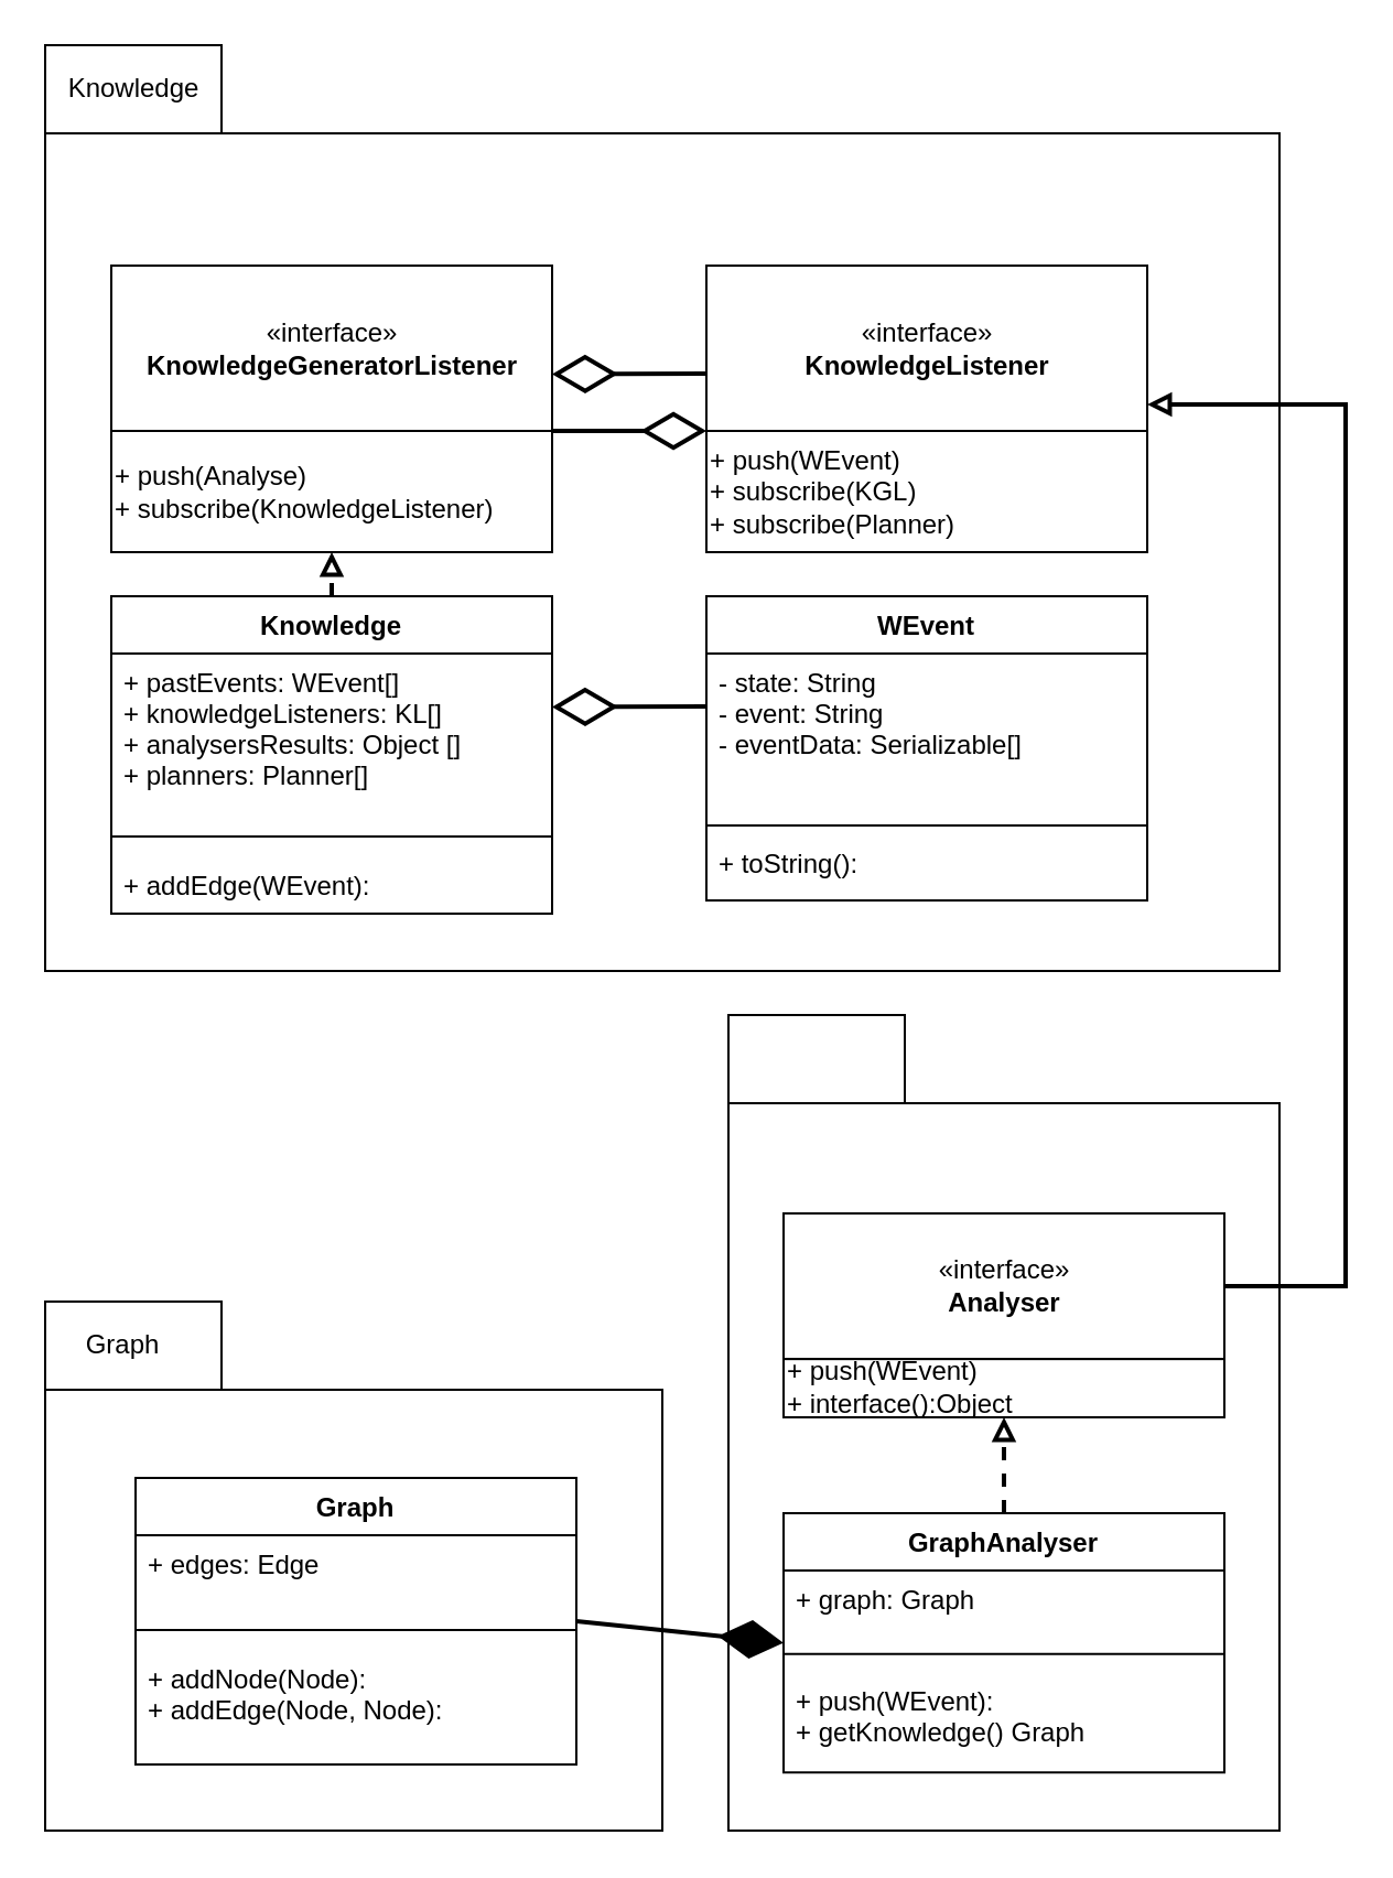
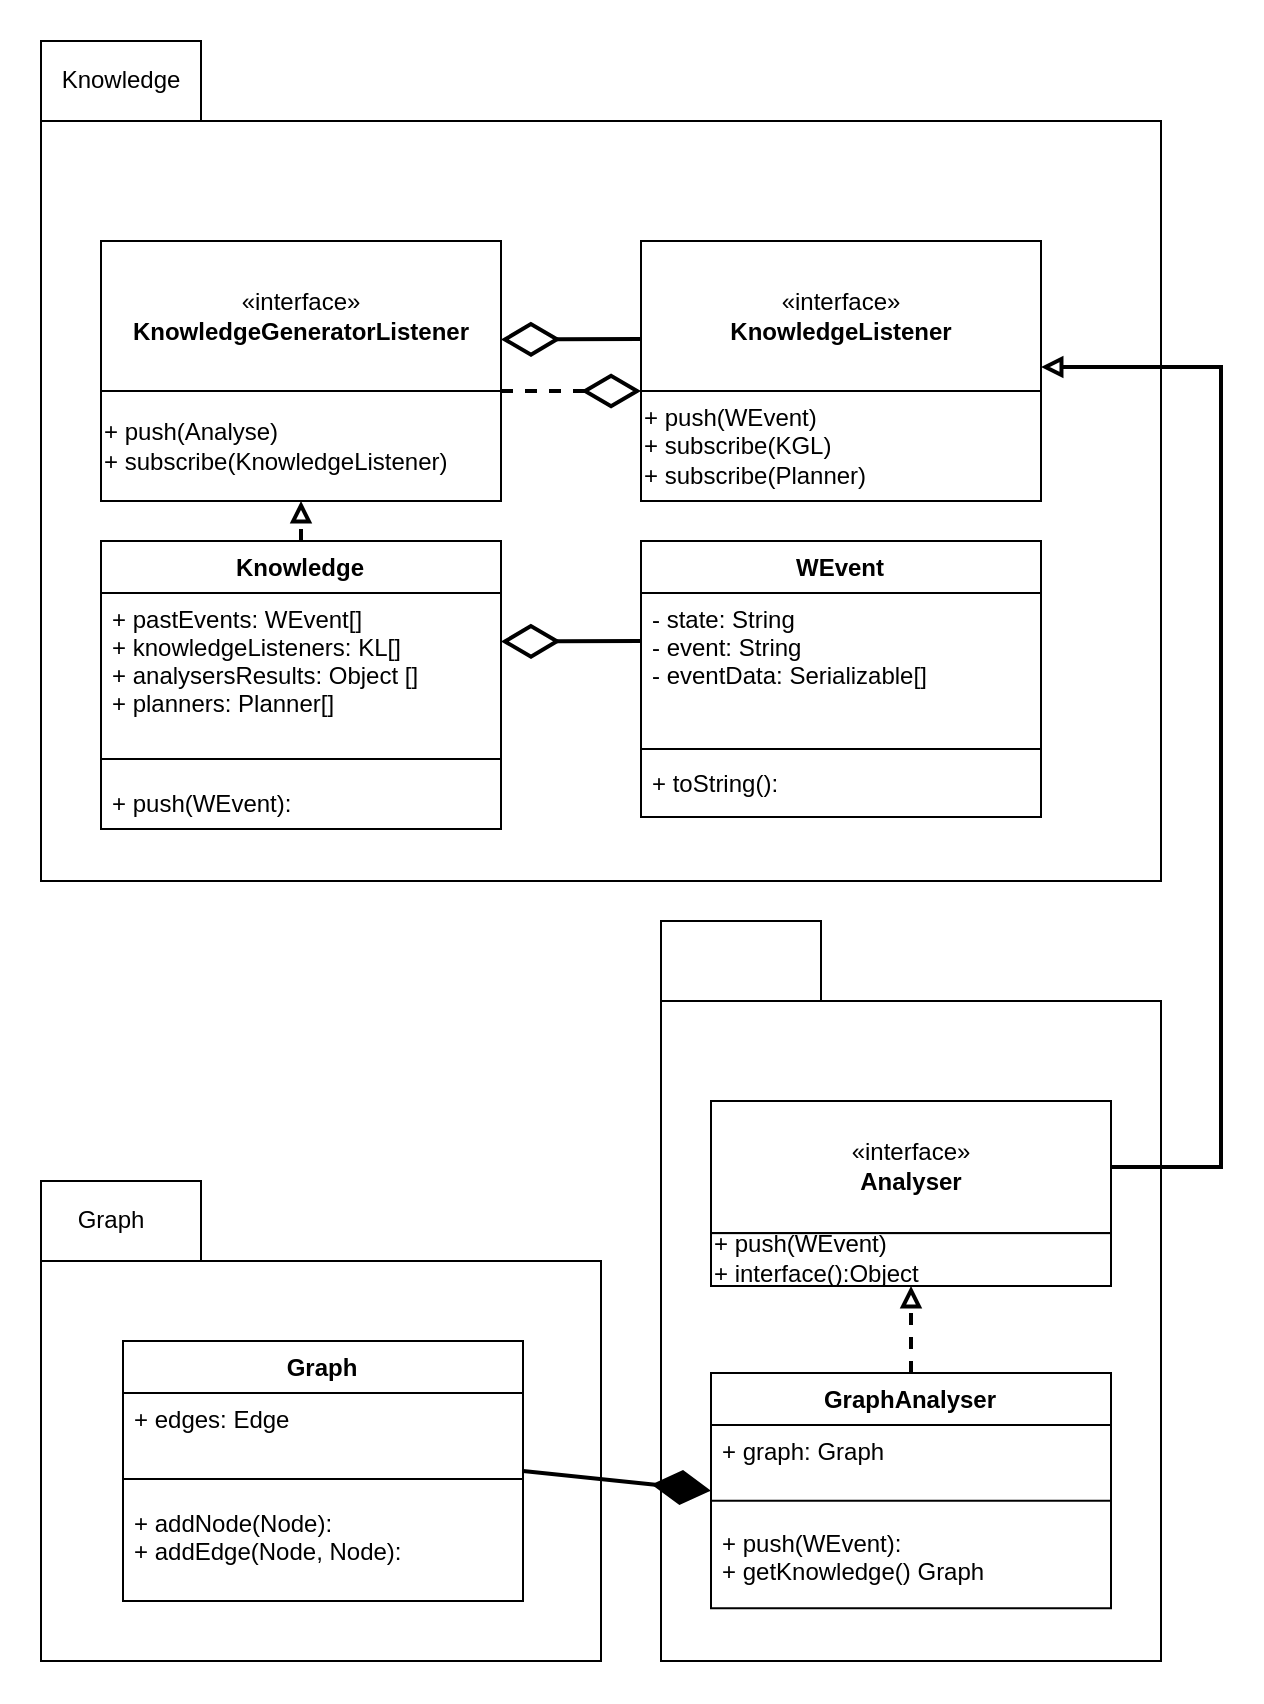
  <mxCell id="0" />
  <mxCell id="1" parent="0" />
  <mxCell id="2" value="" style="group" parent="1" vertex="1" connectable="0"><mxGeometry x="70" y="488.81" width="280" height="240" as="geometry" /></mxCell>
  <mxCell id="3" value="" style="group" vertex="1" connectable="0" parent="2"><mxGeometry x="-50" y="101.19" width="280" height="240" as="geometry" /></mxCell>
  <mxCell id="4" value="" style="shape=folder;fontStyle=1;spacingTop=10;tabWidth=80;tabHeight=40;tabPosition=left;html=1;" parent="3" vertex="1"><mxGeometry width="280" height="240" as="geometry" /></mxCell>
  <mxCell id="5" value="Graph" style="text;html=1;align=center;verticalAlign=middle;resizable=0;points=[];autosize=1;strokeColor=none;" parent="3" vertex="1"><mxGeometry x="10" y="10" width="50" height="20" as="geometry" /></mxCell>
  <mxCell id="6" value="Graph" style="swimlane;fontStyle=1;align=center;verticalAlign=top;childLayout=stackLayout;horizontal=1;startSize=26;horizontalStack=0;resizeParent=1;resizeParentMax=0;resizeLast=0;collapsible=1;marginBottom=0;" parent="3" vertex="1"><mxGeometry x="41" y="80" width="200" height="130" as="geometry" /></mxCell>
  <mxCell id="7" value="+ edges: Edge&#10;&#10;&#10;&#10;&#10;" style="text;strokeColor=none;fillColor=none;align=left;verticalAlign=top;spacingLeft=4;spacingRight=4;overflow=hidden;rotatable=0;points=[[0,0.5],[1,0.5]];portConstraint=eastwest;" parent="6" vertex="1"><mxGeometry y="26" width="200" height="34" as="geometry" /></mxCell>
  <mxCell id="8" value="" style="line;strokeWidth=1;fillColor=none;align=left;verticalAlign=middle;spacingTop=-1;spacingLeft=3;spacingRight=3;rotatable=0;labelPosition=right;points=[];portConstraint=eastwest;" parent="6" vertex="1"><mxGeometry y="60" width="200" height="18" as="geometry" /></mxCell>
  <mxCell id="9" value="+ addNode(Node):&#10;+ addEdge(Node, Node):" style="text;strokeColor=none;fillColor=none;align=left;verticalAlign=top;spacingLeft=4;spacingRight=4;overflow=hidden;rotatable=0;points=[[0,0.5],[1,0.5]];portConstraint=eastwest;" parent="6" vertex="1"><mxGeometry y="78" width="200" height="52" as="geometry" /></mxCell>
  <mxCell id="10" value="" style="group" parent="1" vertex="1" connectable="0"><mxGeometry x="20" y="20" width="560" height="420" as="geometry" /></mxCell>
  <mxCell id="11" value="" style="shape=folder;fontStyle=1;spacingTop=10;tabWidth=80;tabHeight=40;tabPosition=left;html=1;" parent="10" vertex="1"><mxGeometry width="560" height="420" as="geometry" /></mxCell>
  <mxCell id="12" value="Knowledge" style="text;html=1;align=center;verticalAlign=middle;resizable=0;points=[];autosize=1;strokeColor=none;" parent="10" vertex="1"><mxGeometry x="5" y="10" width="70" height="20" as="geometry" /></mxCell>
  <mxCell id="13" style="edgeStyle=orthogonalEdgeStyle;rounded=0;orthogonalLoop=1;jettySize=auto;html=1;exitX=0.5;exitY=0;exitDx=0;exitDy=0;entryX=0.5;entryY=1;entryDx=0;entryDy=0;endArrow=block;endFill=0;strokeWidth=2;dashed=1;" parent="1" source="14" target="20" edge="1"><mxGeometry relative="1" as="geometry" /></mxCell>
  <mxCell id="14" value="Knowledge" style="swimlane;fontStyle=1;align=center;verticalAlign=top;childLayout=stackLayout;horizontal=1;startSize=26;horizontalStack=0;resizeParent=1;resizeParentMax=0;resizeLast=0;collapsible=1;marginBottom=0;" parent="1" vertex="1"><mxGeometry x="50" y="270" width="200" height="144" as="geometry" /></mxCell>
  <mxCell id="15" value="+ pastEvents: WEvent[]&#10;+ knowledgeListeners: KL[]&#10;+ analysersResults: Object []&#10;+ planners: Planner[]&#10;&#10;&#10;&#10;&#10;" style="text;strokeColor=none;fillColor=none;align=left;verticalAlign=top;spacingLeft=4;spacingRight=4;overflow=hidden;rotatable=0;points=[[0,0.5],[1,0.5]];portConstraint=eastwest;" parent="14" vertex="1"><mxGeometry y="26" width="200" height="74" as="geometry" /></mxCell>
  <mxCell id="16" value="" style="line;strokeWidth=1;fillColor=none;align=left;verticalAlign=middle;spacingTop=-1;spacingLeft=3;spacingRight=3;rotatable=0;labelPosition=right;points=[];portConstraint=eastwest;" parent="14" vertex="1"><mxGeometry y="100" width="200" height="18" as="geometry" /></mxCell>
- <mxCell id="17" value="+ addEdge(WEvent):" style="text;strokeColor=none;fillColor=none;align=left;verticalAlign=top;spacingLeft=4;spacingRight=4;overflow=hidden;rotatable=0;points=[[0,0.5],[1,0.5]];portConstraint=eastwest;" parent="14" vertex="1"><mxGeometry y="118" width="200" height="26" as="geometry" /></mxCell>
+ <mxCell id="17" value="+ push(WEvent):" style="text;strokeColor=none;fillColor=none;align=left;verticalAlign=top;spacingLeft=4;spacingRight=4;overflow=hidden;rotatable=0;points=[[0,0.5],[1,0.5]];portConstraint=eastwest;" parent="14" vertex="1"><mxGeometry y="118" width="200" height="26" as="geometry" /></mxCell>
  <mxCell id="18" value="" style="group" parent="1" vertex="1" connectable="0"><mxGeometry x="50" y="120" width="200" height="130" as="geometry" /></mxCell>
  <mxCell id="19" value="«interface»&lt;br&gt;&lt;span style=&quot;font-weight: 700&quot;&gt;KnowledgeGeneratorListener&lt;/span&gt;" style="html=1;" parent="18" vertex="1"><mxGeometry width="200" height="75" as="geometry" /></mxCell>
  <mxCell id="20" value="+ push(Analyse)&lt;br&gt;+ subscribe(KnowledgeListener)&lt;br&gt;" style="html=1;align=left;" parent="18" vertex="1"><mxGeometry y="75" width="200" height="55" as="geometry" /></mxCell>
  <mxCell id="21" value="WEvent" style="swimlane;fontStyle=1;align=center;verticalAlign=top;childLayout=stackLayout;horizontal=1;startSize=26;horizontalStack=0;resizeParent=1;resizeParentMax=0;resizeLast=0;collapsible=1;marginBottom=0;" parent="1" vertex="1"><mxGeometry x="320" y="270" width="200" height="138" as="geometry" /></mxCell>
  <mxCell id="22" value="- state: String&#10;- event: String&#10;- eventData: Serializable[]&#10;" style="text;strokeColor=none;fillColor=none;align=left;verticalAlign=top;spacingLeft=4;spacingRight=4;overflow=hidden;rotatable=0;points=[[0,0.5],[1,0.5]];portConstraint=eastwest;" parent="21" vertex="1"><mxGeometry y="26" width="200" height="74" as="geometry" /></mxCell>
  <mxCell id="23" value="" style="line;strokeWidth=1;fillColor=none;align=left;verticalAlign=middle;spacingTop=-1;spacingLeft=3;spacingRight=3;rotatable=0;labelPosition=right;points=[];portConstraint=eastwest;" parent="21" vertex="1"><mxGeometry y="100" width="200" height="8" as="geometry" /></mxCell>
  <mxCell id="24" value="+ toString():" style="text;strokeColor=none;fillColor=none;align=left;verticalAlign=top;spacingLeft=4;spacingRight=4;overflow=hidden;rotatable=0;points=[[0,0.5],[1,0.5]];portConstraint=eastwest;" parent="21" vertex="1"><mxGeometry y="108" width="200" height="30" as="geometry" /></mxCell>
  <mxCell id="25" value="" style="group" parent="1" vertex="1" connectable="0"><mxGeometry x="320" y="120" width="200" height="130" as="geometry" /></mxCell>
  <mxCell id="26" value="«interface»&lt;br&gt;&lt;span style=&quot;font-weight: 700&quot;&gt;KnowledgeListener&lt;/span&gt;" style="html=1;" parent="25" vertex="1"><mxGeometry width="200" height="75" as="geometry" /></mxCell>
  <mxCell id="27" value="+ push(WEvent)&lt;br&gt;+ subscribe(KGL)&lt;br&gt;+ subscribe(Planner)" style="html=1;align=left;" parent="25" vertex="1"><mxGeometry y="75" width="200" height="55" as="geometry" /></mxCell>
  <mxCell id="28" value="" style="endArrow=diamondThin;endFill=0;endSize=24;html=1;strokeWidth=2;" parent="1" edge="1"><mxGeometry width="160" relative="1" as="geometry"><mxPoint x="320" y="169" as="sourcePoint" /><mxPoint x="250" y="169.25" as="targetPoint" /></mxGeometry></mxCell>
- <mxCell id="29" value="" style="endArrow=diamondThin;endFill=0;endSize=24;html=1;strokeWidth=2;entryX=0;entryY=1;entryDx=0;entryDy=0;exitX=1;exitY=0;exitDx=0;exitDy=0;" parent="1" source="20" target="26" edge="1"><mxGeometry width="160" relative="1" as="geometry"><mxPoint x="170" y="20" as="sourcePoint" /><mxPoint x="260" y="208.66" as="targetPoint" /></mxGeometry></mxCell>
+ <mxCell id="29" value="" style="endArrow=diamondThin;endFill=0;endSize=24;html=1;strokeWidth=2;entryX=0;entryY=1;entryDx=0;entryDy=0;exitX=1;exitY=0;exitDx=0;exitDy=0;dashed=1;" parent="1" source="20" target="26" edge="1"><mxGeometry width="160" relative="1" as="geometry"><mxPoint x="170" y="20" as="sourcePoint" /><mxPoint x="260" y="208.66" as="targetPoint" /></mxGeometry></mxCell>
  <mxCell id="30" value="" style="endArrow=diamondThin;endFill=0;endSize=24;html=1;strokeWidth=2;" parent="1" edge="1"><mxGeometry width="160" relative="1" as="geometry"><mxPoint x="320" y="320" as="sourcePoint" /><mxPoint x="250" y="320.25" as="targetPoint" /></mxGeometry></mxCell>
  <mxCell id="31" value="" style="group" parent="1" vertex="1" connectable="0"><mxGeometry x="330" y="460" width="250" height="370" as="geometry" /></mxCell>
  <mxCell id="32" value="" style="shape=folder;fontStyle=1;spacingTop=10;tabWidth=80;tabHeight=40;tabPosition=left;html=1;" parent="31" vertex="1"><mxGeometry width="250" height="370" as="geometry" /></mxCell>
  <mxCell id="33" value="" style="group" parent="31" vertex="1" connectable="0"><mxGeometry x="25" y="89.995" width="200" height="92.5" as="geometry" /></mxCell>
  <mxCell id="34" value="«interface»&lt;br&gt;&lt;span style=&quot;font-weight: 700&quot;&gt;Analyser&lt;/span&gt;" style="html=1;" parent="33" vertex="1"><mxGeometry width="200" height="66.071" as="geometry" /></mxCell>
  <mxCell id="35" value="+ push(WEvent)&lt;br&gt;+ interface():Object" style="html=1;align=left;" parent="33" vertex="1"><mxGeometry y="66.071" width="200" height="26.429" as="geometry" /></mxCell>
  <mxCell id="36" value="GraphAnalyser" style="swimlane;fontStyle=1;align=center;verticalAlign=top;childLayout=stackLayout;horizontal=1;startSize=26;horizontalStack=0;resizeParent=1;resizeParentMax=0;resizeLast=0;collapsible=1;marginBottom=0;" parent="31" vertex="1"><mxGeometry x="25" y="226.002" width="200" height="117.619" as="geometry"><mxRectangle x="1030" y="374" width="120" height="26" as="alternateBounds" /></mxGeometry></mxCell>
  <mxCell id="37" value="+ graph: Graph&#10;&#10;&#10;&#10;&#10;" style="text;strokeColor=none;fillColor=none;align=left;verticalAlign=top;spacingLeft=4;spacingRight=4;overflow=hidden;rotatable=0;points=[[0,0.5],[1,0.5]];portConstraint=eastwest;" parent="36" vertex="1"><mxGeometry y="26" width="200" height="29.952" as="geometry" /></mxCell>
  <mxCell id="38" value="" style="line;strokeWidth=1;fillColor=none;align=left;verticalAlign=middle;spacingTop=-1;spacingLeft=3;spacingRight=3;rotatable=0;labelPosition=right;points=[];portConstraint=eastwest;" parent="36" vertex="1"><mxGeometry y="55.952" width="200" height="15.857" as="geometry" /></mxCell>
  <mxCell id="39" value="+ push(WEvent):&#10;+ getKnowledge() Graph" style="text;strokeColor=none;fillColor=none;align=left;verticalAlign=top;spacingLeft=4;spacingRight=4;overflow=hidden;rotatable=0;points=[[0,0.5],[1,0.5]];portConstraint=eastwest;" parent="36" vertex="1"><mxGeometry y="71.81" width="200" height="45.81" as="geometry" /></mxCell>
  <mxCell id="40" style="edgeStyle=orthogonalEdgeStyle;rounded=0;orthogonalLoop=1;jettySize=auto;html=1;entryX=0.5;entryY=1;entryDx=0;entryDy=0;dashed=1;endArrow=block;endFill=0;strokeWidth=2;" parent="31" source="36" target="35" edge="1"><mxGeometry relative="1" as="geometry" /></mxCell>
  <mxCell id="41" value="" style="endArrow=diamondThin;endFill=1;endSize=24;html=1;strokeWidth=2;entryX=0;entryY=0.5;entryDx=0;entryDy=0;exitX=1;exitY=0.5;exitDx=0;exitDy=0;" parent="1" source="6" target="36" edge="1"><mxGeometry width="160" relative="1" as="geometry"><mxPoint x="970" y="190" as="sourcePoint" /><mxPoint x="670" y="260" as="targetPoint" /></mxGeometry></mxCell>
  <mxCell id="42" style="edgeStyle=orthogonalEdgeStyle;rounded=0;orthogonalLoop=1;jettySize=auto;html=1;endArrow=block;endFill=0;strokeWidth=2;exitX=1;exitY=0.5;exitDx=0;exitDy=0;" parent="1" edge="1" source="34"><mxGeometry relative="1" as="geometry"><mxPoint x="661" y="183" as="sourcePoint" /><mxPoint x="520" y="183" as="targetPoint" /><Array as="points"><mxPoint x="610" y="583" /><mxPoint x="610" y="183" /></Array></mxGeometry></mxCell>
